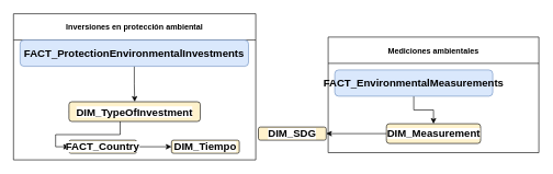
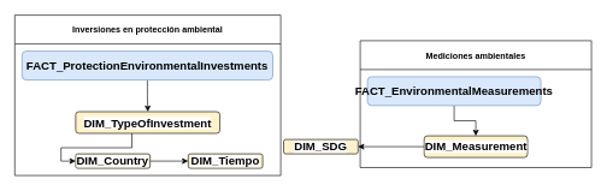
  <mxCell id="0" />
  <mxCell id="1" parent="0" />
  <mxCell id="2" value="Mediciones ambientales" style="swimlane;fontColor=default;strokeColor=default;fillColor=default;startSize=40;" vertex="1" parent="1"><mxGeometry x="498" y="56" width="320" height="176" as="geometry"><mxRectangle x="120" y="180" width="130" height="23" as="alternateBounds" /></mxGeometry></mxCell>
  <mxCell id="3" style="edgeStyle=orthogonalEdgeStyle;rounded=0;orthogonalLoop=1;jettySize=auto;html=1;labelBackgroundColor=default;fontColor=default;strokeColor=default;" edge="1" parent="2" source="4" target="5"><mxGeometry relative="1" as="geometry" /></mxCell>
  <mxCell id="4" value="&lt;b&gt;&lt;span style=&quot;font-size: 12.0pt ; line-height: 110% ; font-family: &amp;quot;arial&amp;quot; , sans-serif&quot;&gt;FACT&lt;/span&gt;&lt;/b&gt;&lt;span style=&quot;font-size: 12.0pt ; line-height: 110% ; font-family: &amp;quot;arial&amp;quot; , sans-serif&quot;&gt;_&lt;b&gt;EnvironmentalMeasurements&lt;/b&gt;&lt;/span&gt;&lt;span style=&quot;font-size: 11.0pt ; line-height: 110% ; font-family: &amp;quot;calibri&amp;quot; , sans-serif&quot;&gt;&lt;/span&gt;" style="rounded=1;whiteSpace=wrap;html=1;fontSize=12;glass=0;strokeWidth=1;shadow=0;strokeColor=#6c8ebf;fillColor=#dae8fc;fontColor=default;" parent="2" vertex="1"><mxGeometry x="10" y="50" width="240" height="40" as="geometry" /></mxCell>
  <mxCell id="5" value="&lt;b&gt;&lt;span style=&quot;font-size: 12.0pt ; line-height: 110% ; font-family: &amp;quot;arial&amp;quot; , sans-serif&quot;&gt;DIM_Measurement&lt;/span&gt;&lt;/b&gt;" style="rounded=1;whiteSpace=wrap;html=1;strokeColor=default;fillColor=#fff2cc;fontColor=default;labelBackgroundColor=default;" vertex="1" parent="2"><mxGeometry x="88.5" y="132" width="143" height="30" as="geometry" /></mxCell>
  <mxCell id="6" value="Inversiones en protección ambiental" style="swimlane;fontColor=default;strokeColor=default;fillColor=default;startSize=40;" vertex="1" parent="1"><mxGeometry x="20" y="20.5" width="368" height="222.5" as="geometry"><mxRectangle x="120" y="180" width="130" height="23" as="alternateBounds" /></mxGeometry></mxCell>
  <mxCell id="7" style="edgeStyle=orthogonalEdgeStyle;rounded=0;orthogonalLoop=1;jettySize=auto;html=1;labelBackgroundColor=default;fontColor=default;strokeColor=default;" edge="1" parent="6" source="8" target="10"><mxGeometry relative="1" as="geometry" /></mxCell>
- <mxCell id="8" value="&lt;b&gt;&lt;span style=&quot;font-size: 12.0pt ; line-height: 110% ; font-family: &amp;quot;arial&amp;quot; , sans-serif&quot;&gt;FACT&lt;/span&gt;&lt;/b&gt;&lt;span style=&quot;font-size: 12.0pt ; line-height: 110% ; font-family: &amp;quot;arial&amp;quot; , sans-serif&quot;&gt;_&lt;/span&gt;&lt;span style=&quot;font-size: 11.0pt ; line-height: 110% ; font-family: &amp;quot;calibri&amp;quot; , sans-serif&quot;&gt;&lt;/span&gt;&lt;b&gt;&lt;span style=&quot;font-size: 12.0pt ; line-height: 110% ; font-family: &amp;quot;arial&amp;quot; , sans-serif&quot;&gt;ProtectionEnvironmentalInvestments&lt;/span&gt;&lt;/b&gt;" style="rounded=1;whiteSpace=wrap;html=1;fontSize=12;glass=0;strokeWidth=1;shadow=0;strokeColor=#6c8ebf;fillColor=#dae8fc;fontColor=default;" vertex="1" parent="6"><mxGeometry x="10" y="40" width="347" height="40" as="geometry" /></mxCell>
+ <mxCell id="8" value="&lt;b&gt;&lt;span style=&quot;font-size: 12.0pt ; line-height: 110% ; font-family: &amp;quot;arial&amp;quot; , sans-serif&quot;&gt;FACT&lt;/span&gt;&lt;/b&gt;&lt;span style=&quot;font-size: 12.0pt ; line-height: 110% ; font-family: &amp;quot;arial&amp;quot; , sans-serif&quot;&gt;_&lt;/span&gt;&lt;span style=&quot;font-size: 11.0pt ; line-height: 110% ; font-family: &amp;quot;calibri&amp;quot; , sans-serif&quot;&gt;&lt;/span&gt;&lt;b&gt;&lt;span style=&quot;font-size: 12.0pt ; line-height: 110% ; font-family: &amp;quot;arial&amp;quot; , sans-serif&quot;&gt;ProtectionEnvironmentalInvestments&lt;/span&gt;&lt;/b&gt;" style="rounded=1;whiteSpace=wrap;html=1;fontSize=12;glass=0;strokeWidth=1;shadow=0;strokeColor=#6c8ebf;fillColor=#dae8fc;fontColor=default;" vertex="1" parent="6"><mxGeometry x="10" y="50" width="347" height="40" as="geometry" /></mxCell>
  <mxCell id="9" style="edgeStyle=orthogonalEdgeStyle;rounded=0;orthogonalLoop=1;jettySize=auto;html=1;entryX=0;entryY=0.5;entryDx=0;entryDy=0;labelBackgroundColor=default;fontColor=default;strokeColor=default;exitX=0;exitY=0.5;exitDx=0;exitDy=0;" edge="1" parent="6" source="10" target="12"><mxGeometry relative="1" as="geometry"><Array as="points"><mxPoint x="162" y="149" /><mxPoint x="162" y="184" /><mxPoint x="64" y="184" /><mxPoint x="64" y="203" /></Array></mxGeometry></mxCell>
  <mxCell id="10" value="&lt;b&gt;&lt;span style=&quot;font-size: 12.0pt ; line-height: 110% ; font-family: &amp;quot;arial&amp;quot; , sans-serif&quot;&gt;DIM_TypeOfInvestment&lt;/span&gt;&lt;/b&gt;" style="rounded=1;whiteSpace=wrap;html=1;strokeColor=default;fillColor=#fff2cc;fontColor=default;labelBackgroundColor=default;" vertex="1" parent="6"><mxGeometry x="84.25" y="134" width="199.5" height="30" as="geometry" /></mxCell>
  <mxCell id="11" style="edgeStyle=orthogonalEdgeStyle;rounded=0;orthogonalLoop=1;jettySize=auto;html=1;labelBackgroundColor=default;fontColor=default;strokeColor=default;" edge="1" parent="6" source="12" target="13"><mxGeometry relative="1" as="geometry" /></mxCell>
- <mxCell id="12" value="&lt;b&gt;&lt;span style=&quot;font-size: 12.0pt ; line-height: 110% ; font-family: &amp;quot;arial&amp;quot; , sans-serif&quot;&gt;FACT_Country&lt;/span&gt;&lt;/b&gt;" style="rounded=1;whiteSpace=wrap;html=1;strokeColor=default;fillColor=#fff2cc;fontColor=default;labelBackgroundColor=default;" vertex="1" parent="6"><mxGeometry x="84.25" y="192.5" width="103" height="20" as="geometry" /></mxCell>
+ <mxCell id="12" value="&lt;b&gt;&lt;span style=&quot;font-size: 12.0pt ; line-height: 110% ; font-family: &amp;quot;arial&amp;quot; , sans-serif&quot;&gt;DIM_Country&lt;/span&gt;&lt;/b&gt;" style="rounded=1;whiteSpace=wrap;html=1;strokeColor=default;fillColor=#fff2cc;fontColor=default;labelBackgroundColor=default;" vertex="1" parent="6"><mxGeometry x="84.25" y="192.5" width="103" height="20" as="geometry" /></mxCell>
  <mxCell id="13" value="&lt;b&gt;&lt;span style=&quot;font-size: 12.0pt ; line-height: 110% ; font-family: &amp;quot;arial&amp;quot; , sans-serif&quot;&gt;DIM_Tiempo&lt;/span&gt;&lt;/b&gt;" style="rounded=1;whiteSpace=wrap;html=1;strokeColor=default;fillColor=#fff2cc;fontColor=default;labelBackgroundColor=default;" vertex="1" parent="6"><mxGeometry x="240" y="192.5" width="103" height="20" as="geometry" /></mxCell>
  <mxCell id="14" value="&lt;b&gt;&lt;span style=&quot;font-size: 12.0pt ; line-height: 110% ; font-family: &amp;quot;arial&amp;quot; , sans-serif&quot;&gt;DIM_SDG&lt;/span&gt;&lt;/b&gt;" style="rounded=1;whiteSpace=wrap;html=1;strokeColor=default;fillColor=#fff2cc;fontColor=default;labelBackgroundColor=default;" vertex="1" parent="1"><mxGeometry x="392" y="193" width="103" height="20" as="geometry" /></mxCell>
  <mxCell id="15" style="edgeStyle=orthogonalEdgeStyle;rounded=0;orthogonalLoop=1;jettySize=auto;html=1;labelBackgroundColor=default;fontColor=default;strokeColor=default;" edge="1" parent="1" source="5" target="14"><mxGeometry relative="1" as="geometry" /></mxCell>
